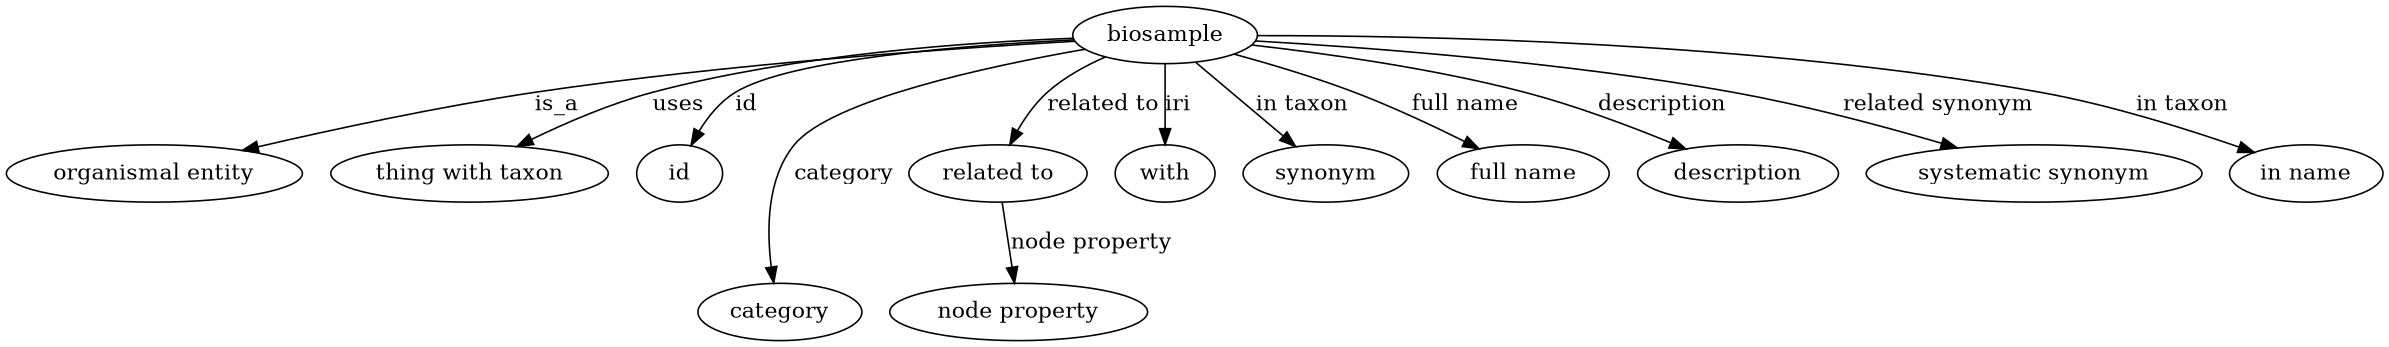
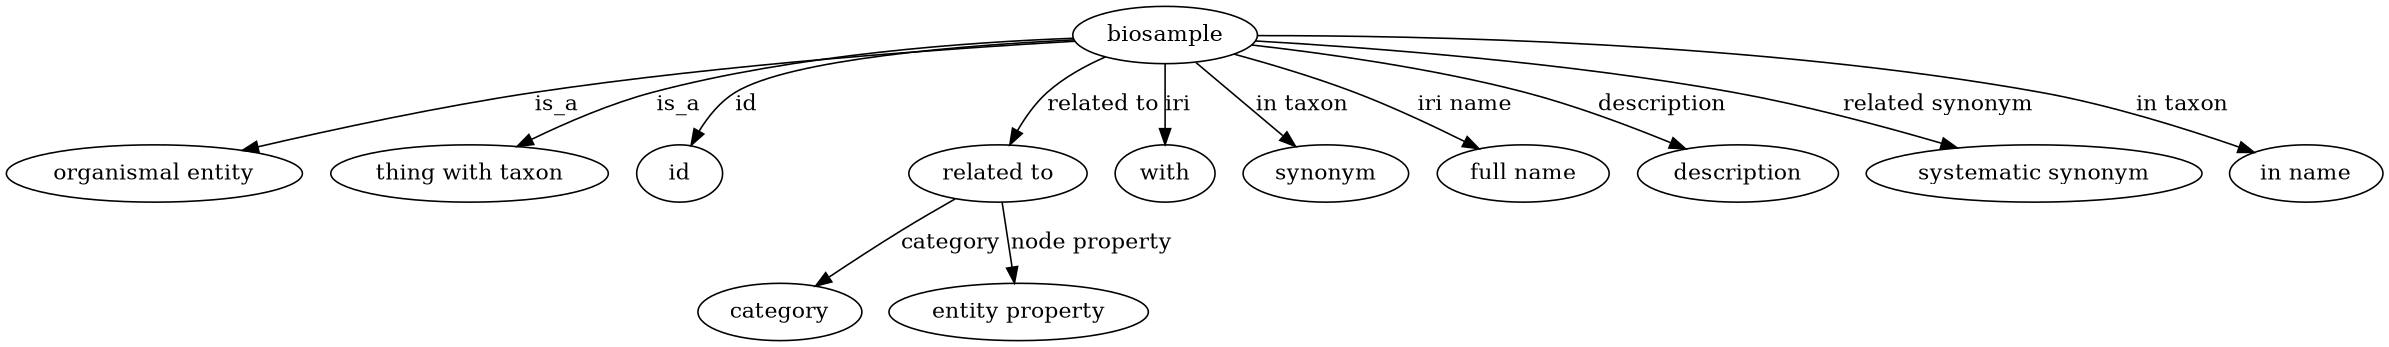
  digraph {
    node [color=black]
    edge [color=black style=solid]
    n1 [height=0.5 label=biosample width=1.2905 color=""]
    "organismal entity" [height=0.5 width=1.9888 color=""]
    "thing with taxon" [height=0.5 width=1.891 color=""]
    id [height=0.5 width=0.75]
    category [height=0.5 width=0.75]
    "related to" [height=0.5 width=0.75]
    n7 [height=0.5 label=with width=0.75]
    synonym [height=0.5 width=0.75]
    "full name" [height=0.5 width=0.75]
    description [height=0.5 width=0.75]
    "systematic synonym" [height=0.5 width=0.75]
    n12 [height=0.5 label="in name" width=0.75]
-   "node property" [height=0.5 width=0.75]
+   "node property" [height=0.5 width=0.75 label="entity property"]
    n1 -> "organismal entity" [label=is_a color="" style=""]
-   n1 -> "thing with taxon" [label=uses color="" style=""]
+   n1 -> "thing with taxon" [label=is_a color="" style=""]
    n1 -> id [label=id]
-   n1 -> category [label=category]
+   "related to" -> category [label=category]
    n1 -> "related to" [label="related to"]
    n1 -> n7 [label=iri]
    n1 -> synonym [label="in taxon"]
-   n1 -> "full name" [label="full name"]
+   n1 -> "full name" [label="iri name"]
    n1 -> description [label=description]
    n1 -> "systematic synonym" [label="related synonym"]
    n1 -> n12 [label="in taxon"]
    "related to" -> "node property" [label="node property"]
  }
